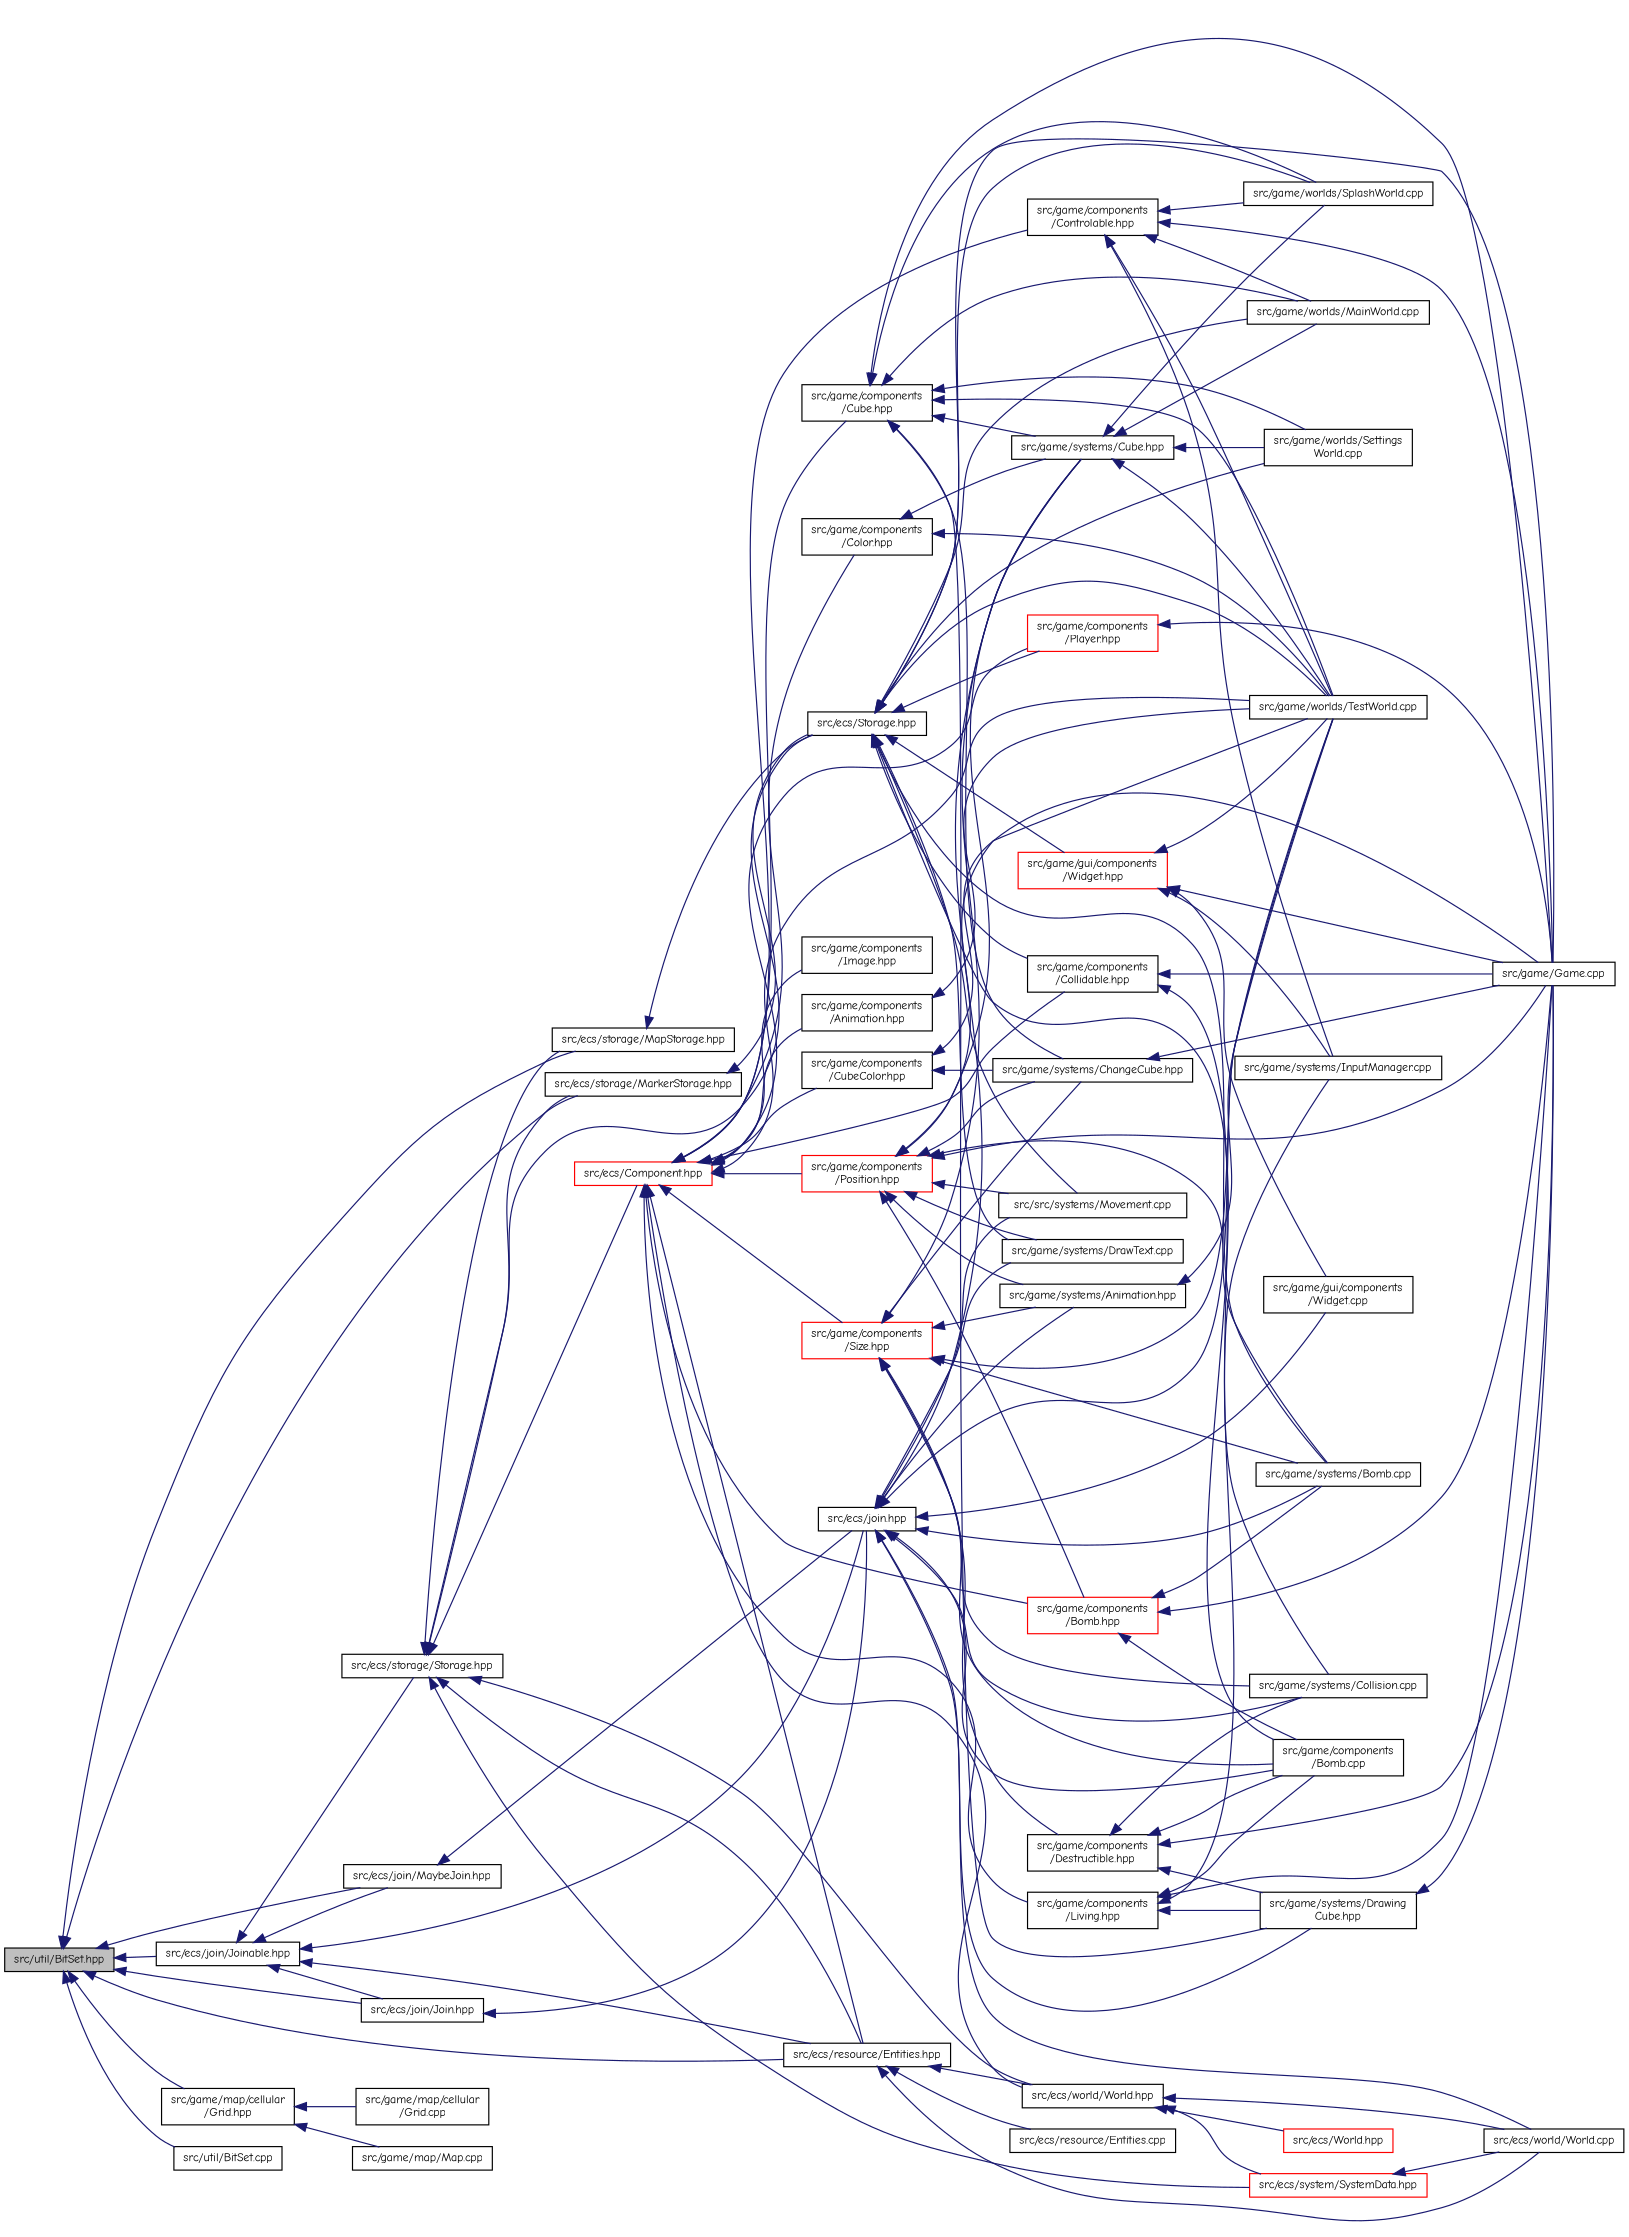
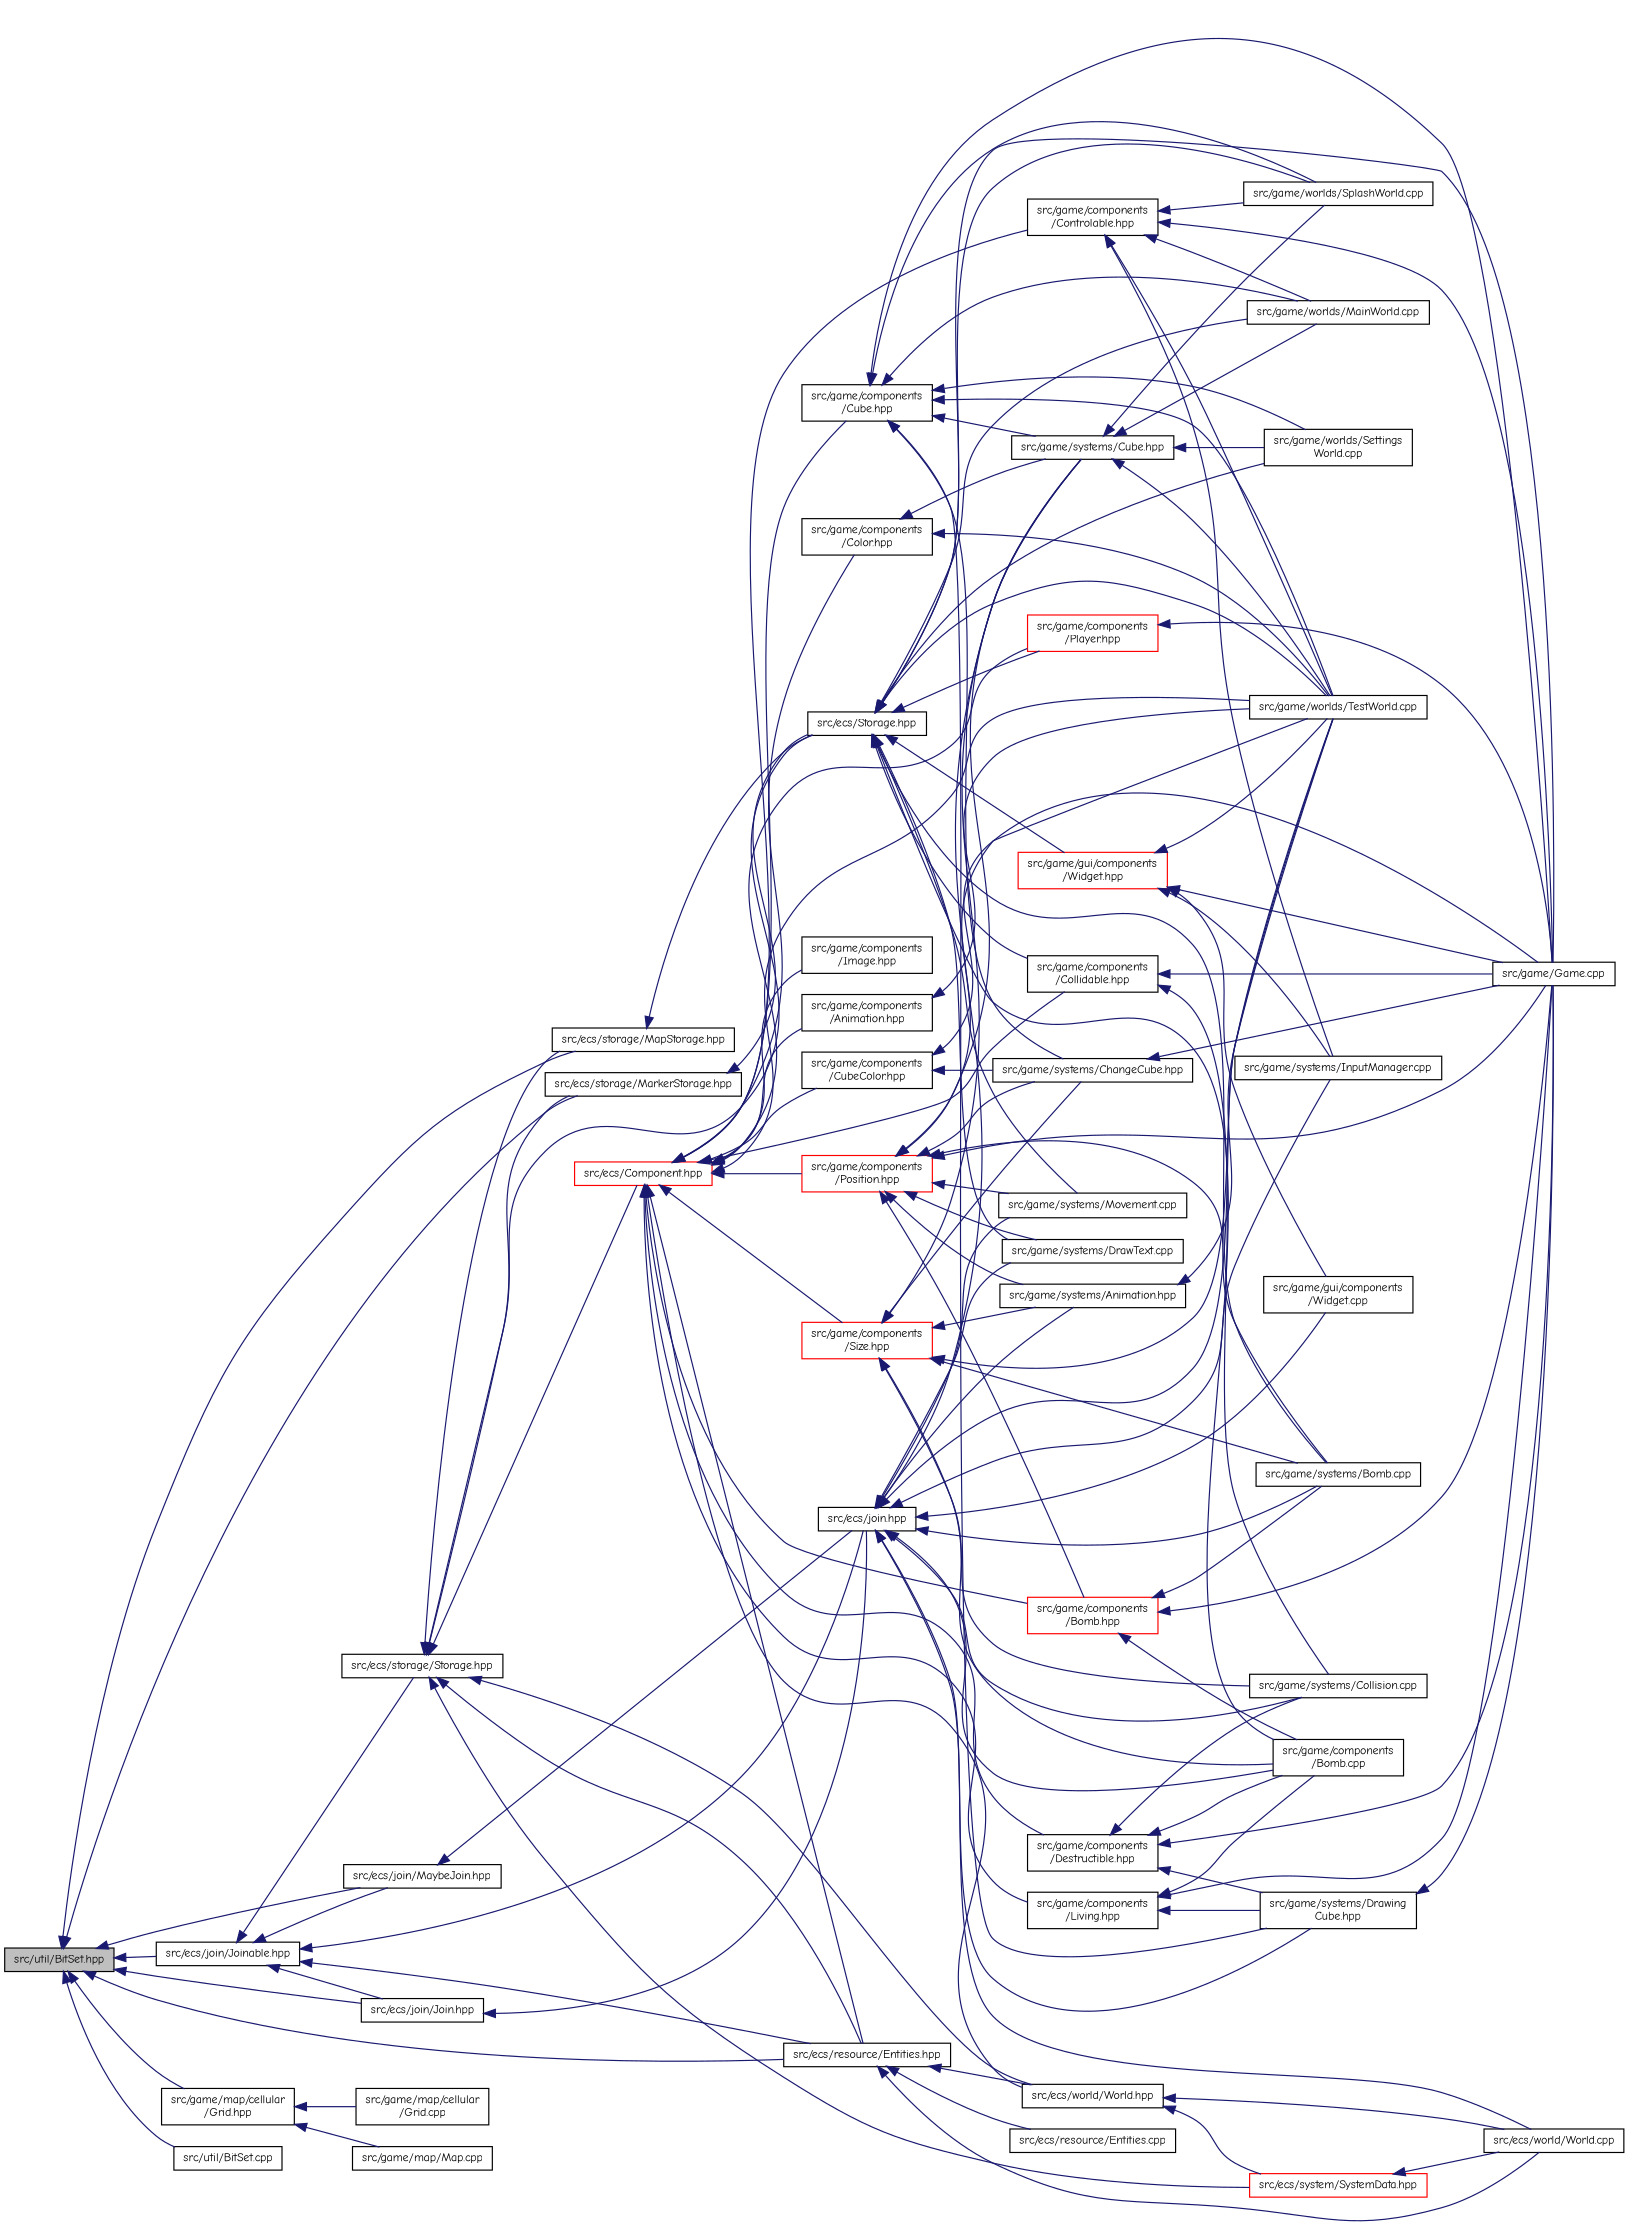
  digraph {
    fontname="Comic Neue"
    rankdir=LR
    node [color=black fillcolor=white fontname="Comic Neue" fontsize=10 shape=record style=filled]
    edge [color=midnightblue dir=back fontname="Comic Neue" fontsize=10 labelfontname=Helvetica labelfontsize=10 style=solid]
    n1 [fillcolor=grey75 fontcolor=black height=0.2 label="src/util/BitSet.hpp" width=0.4]
    n2 [height=0.2 label="src/ecs/join/Join.hpp" width=0.4]
    n3 [height=0.2 label="src/ecs/join/Joinable.hpp" width=0.4]
    n4 [height=0.2 label="src/ecs/join/MaybeJoin.hpp" width=0.4]
    n5 [height=0.2 label="src/ecs/resource/Entities.hpp" width=0.4]
    n6 [height=0.2 label="src/ecs/storage/MapStorage.hpp" width=0.4]
    n7 [height=0.2 label="src/ecs/storage/MarkerStorage.hpp" width=0.4]
    n8 [height=0.2 label="src/game/map/cellular\l/Grid.hpp" width=0.4]
    n9 [height=0.2 label="src/util/BitSet.cpp" width=0.4]
    n10 [height=0.2 label="src/ecs/join.hpp" width=0.4]
    n11 [height=0.2 label="src/ecs/storage/Storage.hpp" width=0.4]
    n12 [height=0.2 label="src/ecs/world/World.cpp" width=0.4]
    n13 [height=0.2 label="src/ecs/resource/Entities.cpp" width=0.4]
    n14 [height=0.2 label="src/ecs/world/World.hpp" width=0.4]
    n15 [height=0.2 label="src/ecs/Storage.hpp" width=0.4]
    n16 [height=0.2 label="src/game/map/cellular\l/Grid.cpp" width=0.4]
    n17 [height=0.2 label="src/game/map/Map.cpp" width=0.4]
    n18 [height=0.2 label="src/game/components\l/Bomb.cpp" width=0.4]
    n19 [height=0.2 label="src/game/systems/Drawing\lCube.hpp" width=0.4]
    n20 [height=0.2 label="src/game/gui/components\l/Widget.cpp" width=0.4]
    n21 [height=0.2 label="src/game/systems/Animation.hpp" width=0.4]
    n22 [height=0.2 label="src/game/worlds/TestWorld.cpp" width=0.4]
    n23 [height=0.2 label="src/game/systems/Bomb.cpp" width=0.4]
    n24 [height=0.2 label="src/game/systems/Collision.cpp" width=0.4]
    n25 [height=0.2 label="src/game/systems/Cube.hpp" width=0.4]
    n26 [height=0.2 label="src/game/systems/DrawText.cpp" width=0.4]
    n27 [height=0.2 label="src/game/systems/InputManager.cpp" width=0.4]
-   n28 [height=0.2 label="src/src/systems/Movement.cpp" width=0.4]
+   n28 [height=0.2 label="src/game/systems/Movement.cpp" width=0.4]
    n29 [height=0.2 label="src/game/systems/ChangeCube.hpp" width=0.4]
    n30 [height=0.2 label="src/game/Game.cpp" width=0.4]
    n31 [height=0.2 label="src/game/worlds/MainWorld.cpp" width=0.4]
    n32 [height=0.2 label="src/game/worlds/Settings\lWorld.cpp" width=0.4]
    n33 [height=0.2 label="src/game/worlds/SplashWorld.cpp" width=0.4]
    n34 [color=red height=0.2 label="src/ecs/system/SystemData.hpp" width=0.4]
    n35 [color=red height=0.2 label="src/ecs/Component.hpp" width=0.4]
-   n36 [color=red height=0.2 label="src/ecs/World.hpp" width=0.4]
    n37 [height=0.2 label="src/game/components\l/Animation.hpp" width=0.4]
    n38 [color=red height=0.2 label="src/game/components\l/Position.hpp" width=0.4]
    n39 [color=red height=0.2 label="src/game/components\l/Bomb.hpp" width=0.4]
    n40 [height=0.2 label="src/game/components\l/Destructible.hpp" width=0.4]
    n41 [height=0.2 label="src/game/components\l/Living.hpp" width=0.4]
    n42 [color=red height=0.2 label="src/game/components\l/Size.hpp" width=0.4]
    n43 [height=0.2 label="src/game/components\l/Collidable.hpp" width=0.4]
    n44 [height=0.2 label="src/game/components\l/Color.hpp" width=0.4]
    n45 [height=0.2 label="src/game/components\l/Controlable.hpp" width=0.4]
    n46 [height=0.2 label="src/game/components\l/Cube.hpp" width=0.4]
    n47 [height=0.2 label="src/game/components\l/CubeColor.hpp" width=0.4]
    n48 [height=0.2 label="src/game/components\l/Image.hpp" width=0.4]
    n49 [color=red height=0.2 label="src/game/components\l/Player.hpp" width=0.4]
    n50 [color=red height=0.2 label="src/game/gui/components\l/Widget.hpp" width=0.4]
    n1 -> n2
    n1 -> n3
    n1 -> n4
    n1 -> n5
    n1 -> n6
    n1 -> n7
    n1 -> n8
    n1 -> n9
    n2 -> n10
    n3 -> n2
    n3 -> n4
    n3 -> n5
    n3 -> n10
    n3 -> n11
    n4 -> n10
    n5 -> n12
    n5 -> n13
    n5 -> n14
    n6 -> n15
    n7 -> n15
    n8 -> n16
    n8 -> n17
    n10 -> n12
    n10 -> n18
    n10 -> n19
    n10 -> n20
    n10 -> n21
    n10 -> n22
    n10 -> n23
    n10 -> n24
    n10 -> n25
    n10 -> n26
-   n41 -> n27
+   n10 -> n27
    n10 -> n28
    n11 -> n5
    n11 -> n6
    n11 -> n7
    n11 -> n14
    n11 -> n15
    n11 -> n34
    n11 -> n35
    n14 -> n12
    n14 -> n34
-   n14 -> n36
    n15 -> n18
    n15 -> n22
    n15 -> n23
    n15 -> n26
    n15 -> n28
    n15 -> n30
    n15 -> n31
    n15 -> n32
    n15 -> n33
    n15 -> n43
    n15 -> n49
    n15 -> n50
    n19 -> n30
    n21 -> n22
    n25 -> n22
    n25 -> n31
    n25 -> n32
    n25 -> n33
    n29 -> n30
    n34 -> n12
    n35 -> n5
    n35 -> n14
    n35 -> n22
    n35 -> n37
    n35 -> n38
    n35 -> n39
-   n42 -> n40
+   n35 -> n40
    n35 -> n41
    n35 -> n42
    n35 -> n43
    n35 -> n44
    n35 -> n45
    n35 -> n46
    n35 -> n47
    n35 -> n48
    n35 -> n49
    n37 -> n22
    n38 -> n21
    n38 -> n22
    n38 -> n23
    n38 -> n25
    n38 -> n26
    n38 -> n28
    n38 -> n29
    n38 -> n30
    n38 -> n39
    n39 -> n18
    n39 -> n23
    n39 -> n30
    n40 -> n18
    n40 -> n19
    n40 -> n24
    n40 -> n30
    n41 -> n18
    n41 -> n19
    n41 -> n30
    n42 -> n18
    n42 -> n21
    n42 -> n22
    n42 -> n23
    n42 -> n24
    n42 -> n25
    n42 -> n29
    n43 -> n24
    n43 -> n30
    n44 -> n22
    n44 -> n25
    n45 -> n22
    n45 -> n27
    n45 -> n30
    n45 -> n31
    n45 -> n33
    n46 -> n19
    n46 -> n22
    n46 -> n25
    n46 -> n29
    n46 -> n30
    n46 -> n31
    n46 -> n32
    n46 -> n33
    n47 -> n29
    n47 -> n30
    n49 -> n30
    n50 -> n20
    n50 -> n22
    n50 -> n27
    n50 -> n30
  }
